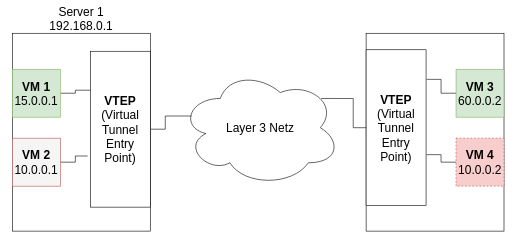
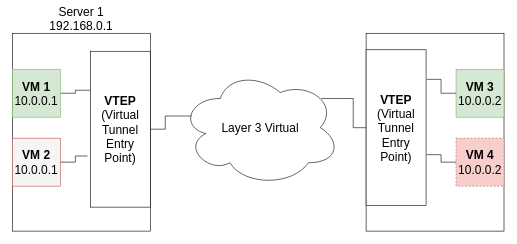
  <mxCell id="0" />
  <mxCell id="1" parent="0" />
  <mxCell id="2" value="" style="rounded=0;whiteSpace=wrap;html=1;" vertex="1" parent="1"><mxGeometry y="55" width="230" height="330" as="geometry" x="20" /></mxCell>
  <mxCell id="3" value="" style="rounded=0;whiteSpace=wrap;html=1;" vertex="1" parent="1"><mxGeometry x="610" y="55" width="230" height="330" as="geometry" /></mxCell>
  <mxCell id="4" value="&lt;font style=&quot;font-size: 20px&quot;&gt;Server 1&lt;br&gt;192.168.0.1&lt;br&gt;&lt;/font&gt;" style="text;html=1;strokeColor=none;fillColor=none;align=center;verticalAlign=middle;whiteSpace=wrap;rounded=0;" vertex="1" parent="1"><mxGeometry x="55" y="20" width="160" height="20" as="geometry" /></mxCell>
- <mxCell id="5" value="&lt;font style=&quot;font-size: 20px&quot;&gt;Layer 3 Netz&lt;/font&gt;" style="ellipse;shape=cloud;whiteSpace=wrap;html=1;" vertex="1" parent="1"><mxGeometry x="300" y="115" width="267" height="195" as="geometry" /></mxCell>
+ <mxCell id="5" value="&lt;font style=&quot;font-size: 20px&quot;&gt;Layer 3 Virtual&lt;/font&gt;" style="ellipse;shape=cloud;whiteSpace=wrap;html=1;" vertex="1" parent="1"><mxGeometry x="300" y="115" width="267" height="195" as="geometry" /></mxCell>
  <mxCell id="6" style="edgeStyle=orthogonalEdgeStyle;rounded=0;orthogonalLoop=1;jettySize=auto;html=1;exitX=1;exitY=0.5;exitDx=0;exitDy=0;entryX=0.07;entryY=0.4;entryDx=0;entryDy=0;entryPerimeter=0;endArrow=none;endFill=0;" edge="1" parent="1" source="7" target="5"><mxGeometry relative="1" as="geometry" /></mxCell>
  <mxCell id="7" value="&lt;font style=&quot;font-size: 20px&quot;&gt;&lt;b&gt;VTEP&lt;/b&gt;&lt;br&gt;(Virtual Tunnel Entry Point)&lt;/font&gt;&lt;br&gt;" style="rounded=0;whiteSpace=wrap;html=1;" vertex="1" parent="1"><mxGeometry x="150" y="85" width="100" height="260" as="geometry" /></mxCell>
  <mxCell id="8" style="edgeStyle=orthogonalEdgeStyle;rounded=0;orthogonalLoop=1;jettySize=auto;html=1;exitX=0;exitY=0.5;exitDx=0;exitDy=0;entryX=0.88;entryY=0.25;entryDx=0;entryDy=0;entryPerimeter=0;endArrow=none;endFill=0;" edge="1" parent="1" source="9" target="5"><mxGeometry relative="1" as="geometry" /></mxCell>
  <mxCell id="9" value="&lt;font style=&quot;font-size: 20px&quot;&gt;&lt;b&gt;VTEP&lt;/b&gt;&lt;br&gt;(Virtual Tunnel Entry Point)&lt;/font&gt;&lt;br&gt;" style="rounded=0;whiteSpace=wrap;html=1;" vertex="1" parent="1"><mxGeometry x="610" y="82.5" width="100" height="260" as="geometry" /></mxCell>
  <mxCell id="10" style="edgeStyle=orthogonalEdgeStyle;rounded=0;orthogonalLoop=1;jettySize=auto;html=1;exitX=1;exitY=0.5;exitDx=0;exitDy=0;entryX=0;entryY=0.25;entryDx=0;entryDy=0;endArrow=none;endFill=0;" edge="1" parent="1" source="11" target="7"><mxGeometry relative="1" as="geometry" /></mxCell>
- <mxCell id="11" value="&lt;font style=&quot;font-size: 20px&quot;&gt;&lt;b&gt;VM 1&lt;/b&gt;&lt;br&gt;15.0.0.1&lt;/font&gt;&lt;br&gt;" style="whiteSpace=wrap;html=1;aspect=fixed;fillColor=#d5e8d4;strokeColor=#82b366;" vertex="1" parent="1"><mxGeometry y="115" width="80" height="80" as="geometry" x="20" /></mxCell>
+ <mxCell id="11" value="&lt;font style=&quot;font-size: 20px&quot;&gt;&lt;b&gt;VM 1&lt;/b&gt;&lt;br&gt;10.0.0.1&lt;/font&gt;&lt;br&gt;" style="whiteSpace=wrap;html=1;aspect=fixed;fillColor=#d5e8d4;strokeColor=#82b366;" vertex="1" parent="1"><mxGeometry y="115" width="80" height="80" as="geometry" x="20" /></mxCell>
  <mxCell id="12" style="edgeStyle=orthogonalEdgeStyle;rounded=0;orthogonalLoop=1;jettySize=auto;html=1;exitX=1;exitY=0.5;exitDx=0;exitDy=0;entryX=-0.046;entryY=0.672;entryDx=0;entryDy=0;entryPerimeter=0;endArrow=none;endFill=0;" edge="1" parent="1" source="13" target="7"><mxGeometry relative="1" as="geometry" /></mxCell>
  <mxCell id="13" value="&lt;font style=&quot;font-size: 20px&quot;&gt;&lt;b&gt;VM 2&lt;/b&gt;&lt;br&gt;10.0.0.1&lt;/font&gt;&lt;br&gt;" style="whiteSpace=wrap;html=1;aspect=fixed;fillColor=#f5f5f5;strokeColor=#b85450;" vertex="1" parent="1"><mxGeometry y="230" width="80" height="80" as="geometry" x="20" /></mxCell>
  <mxCell id="14" style="edgeStyle=orthogonalEdgeStyle;rounded=0;orthogonalLoop=1;jettySize=auto;html=1;exitX=0;exitY=0.5;exitDx=0;exitDy=0;entryX=1.01;entryY=0.19;entryDx=0;entryDy=0;entryPerimeter=0;endArrow=none;endFill=0;" edge="1" parent="1" source="15" target="9"><mxGeometry relative="1" as="geometry" /></mxCell>
- <mxCell id="15" value="&lt;font style=&quot;font-size: 20px&quot;&gt;&lt;b&gt;VM 3&lt;/b&gt;&lt;br&gt;60.0.0.2&lt;/font&gt;&lt;br&gt;" style="whiteSpace=wrap;html=1;aspect=fixed;fillColor=#d5e8d4;strokeColor=#82b366;" vertex="1" parent="1"><mxGeometry x="760" y="115" width="80" height="80" as="geometry" /></mxCell>
+ <mxCell id="15" value="&lt;font style=&quot;font-size: 20px&quot;&gt;&lt;b&gt;VM 3&lt;/b&gt;&lt;br&gt;10.0.0.2&lt;/font&gt;&lt;br&gt;" style="whiteSpace=wrap;html=1;aspect=fixed;fillColor=#d5e8d4;strokeColor=#82b366;" vertex="1" parent="1"><mxGeometry x="760" y="115" width="80" height="80" as="geometry" /></mxCell>
  <mxCell id="16" style="edgeStyle=orthogonalEdgeStyle;rounded=0;orthogonalLoop=1;jettySize=auto;html=1;exitX=0;exitY=0.5;exitDx=0;exitDy=0;entryX=1.01;entryY=0.673;entryDx=0;entryDy=0;entryPerimeter=0;endArrow=none;endFill=0;" edge="1" parent="1" source="17" target="9"><mxGeometry relative="1" as="geometry" /></mxCell>
  <mxCell id="17" value="&lt;font style=&quot;font-size: 20px&quot;&gt;&lt;b&gt;VM 4&lt;/b&gt;&lt;br&gt;10.0.0.2&lt;/font&gt;&lt;br&gt;" style="whiteSpace=wrap;html=1;aspect=fixed;fillColor=#f8cecc;strokeColor=#b85450;dashed=1;" vertex="1" parent="1"><mxGeometry x="760" y="230" width="80" height="80" as="geometry" /></mxCell>
